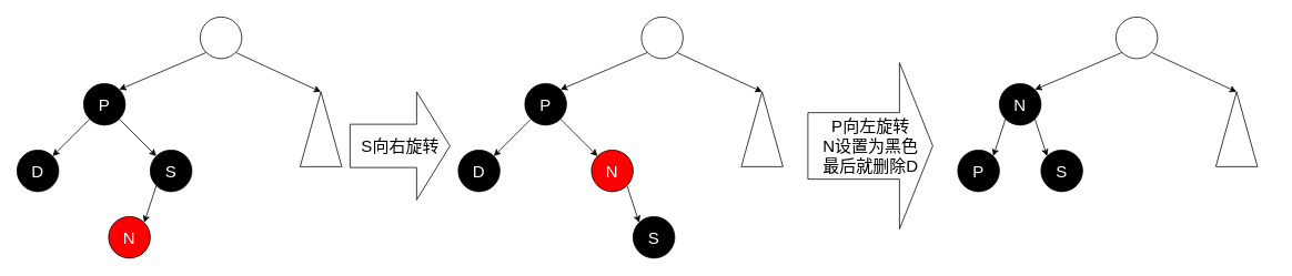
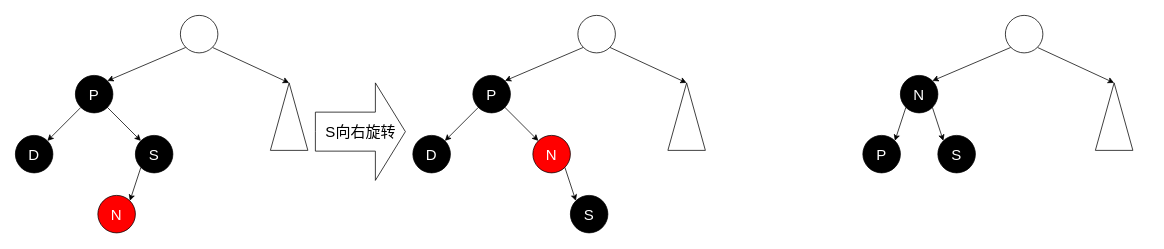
  <mxCell id="0" />
  <mxCell id="1" parent="0" />
  <mxCell id="2" style="edgeStyle=none;rounded=0;orthogonalLoop=1;jettySize=auto;html=1;exitX=0;exitY=1;exitDx=0;exitDy=0;entryX=1;entryY=0;entryDx=0;entryDy=0;fontSize=20;fontColor=#FFFFFF;" edge="1" parent="1" source="4" target="7"><mxGeometry relative="1" as="geometry" /></mxCell>
  <mxCell id="3" style="edgeStyle=none;rounded=0;orthogonalLoop=1;jettySize=auto;html=1;exitX=1;exitY=1;exitDx=0;exitDy=0;entryX=1;entryY=0.5;entryDx=0;entryDy=0;fontSize=20;fontColor=#FFFFFF;" edge="1" parent="1" source="4" target="8"><mxGeometry relative="1" as="geometry"><mxPoint x="247.322" y="107.322" as="targetPoint" /></mxGeometry></mxCell>
  <mxCell id="4" value="&lt;font color=&quot;#ffffff&quot;&gt;&lt;span style=&quot;font-size: 20px;&quot;&gt;&lt;br&gt;&lt;/span&gt;&lt;/font&gt;" style="ellipse;whiteSpace=wrap;html=1;aspect=fixed;fillColor=#FFFFFF;" vertex="1" parent="1"><mxGeometry x="240" y="20" width="50" height="50" as="geometry" /></mxCell>
  <mxCell id="5" style="edgeStyle=none;rounded=0;orthogonalLoop=1;jettySize=auto;html=1;exitX=1;exitY=1;exitDx=0;exitDy=0;entryX=0;entryY=0;entryDx=0;entryDy=0;fontSize=20;fontColor=#FFFFFF;" edge="1" parent="1" source="7" target="10"><mxGeometry relative="1" as="geometry" /></mxCell>
  <mxCell id="6" style="edgeStyle=none;rounded=0;orthogonalLoop=1;jettySize=auto;html=1;exitX=0;exitY=1;exitDx=0;exitDy=0;entryX=1;entryY=0;entryDx=0;entryDy=0;fontSize=20;fontColor=#FFFFFF;" edge="1" parent="1" source="7" target="11"><mxGeometry relative="1" as="geometry" /></mxCell>
  <mxCell id="7" value="&lt;font style=&quot;font-size: 20px;&quot; color=&quot;#ffffff&quot;&gt;P&lt;/font&gt;" style="ellipse;whiteSpace=wrap;html=1;aspect=fixed;fillColor=#000000;" vertex="1" parent="1"><mxGeometry x="100" y="100" width="50" height="50" as="geometry" /></mxCell>
  <mxCell id="8" value="" style="triangle;whiteSpace=wrap;html=1;shadow=0;sketch=0;strokeColor=#000000;fontSize=20;fontColor=#000000;fillColor=#FFFFFF;rotation=-90;" vertex="1" parent="1"><mxGeometry x="340" y="130" width="90" height="50" as="geometry" /></mxCell>
  <mxCell id="9" style="edgeStyle=none;rounded=0;orthogonalLoop=1;jettySize=auto;html=1;exitX=0;exitY=1;exitDx=0;exitDy=0;entryX=1;entryY=0;entryDx=0;entryDy=0;fontSize=20;fontColor=#000000;" edge="1" parent="1" source="10" target="12"><mxGeometry relative="1" as="geometry" /></mxCell>
  <mxCell id="10" value="&lt;font style=&quot;font-size: 20px;&quot; color=&quot;#ffffff&quot;&gt;S&lt;/font&gt;" style="ellipse;whiteSpace=wrap;html=1;aspect=fixed;fillColor=#000000;" vertex="1" parent="1"><mxGeometry x="180" y="180" width="50" height="50" as="geometry" /></mxCell>
  <mxCell id="11" value="&lt;font style=&quot;font-size: 20px;&quot; color=&quot;#ffffff&quot;&gt;D&lt;/font&gt;" style="ellipse;whiteSpace=wrap;html=1;aspect=fixed;fillColor=#000000;" vertex="1" parent="1"><mxGeometry x="20" y="180" width="50" height="50" as="geometry" /></mxCell>
  <mxCell id="12" value="&lt;font style=&quot;font-size: 20px;&quot; color=&quot;#ffffff&quot;&gt;N&lt;/font&gt;" style="ellipse;whiteSpace=wrap;html=1;aspect=fixed;fillColor=#FF0000;" vertex="1" parent="1"><mxGeometry x="130" y="260" width="50" height="50" as="geometry" /></mxCell>
  <mxCell id="13" value="&lt;font color=&quot;#000000&quot;&gt;S向右旋转&lt;/font&gt;" style="html=1;shadow=0;dashed=0;align=center;verticalAlign=middle;shape=mxgraph.arrows2.arrow;dy=0.6;dx=40;notch=0;sketch=0;strokeColor=#000000;fontSize=20;fontColor=#FFFFFF;fillColor=#FFFFFF;" vertex="1" parent="1"><mxGeometry x="420" y="110" width="120" height="130" as="geometry" /></mxCell>
  <mxCell id="14" style="edgeStyle=none;rounded=0;orthogonalLoop=1;jettySize=auto;html=1;exitX=0;exitY=1;exitDx=0;exitDy=0;entryX=1;entryY=0;entryDx=0;entryDy=0;fontSize=20;fontColor=#FFFFFF;" edge="1" parent="1" source="16" target="19"><mxGeometry relative="1" as="geometry" /></mxCell>
  <mxCell id="15" style="edgeStyle=none;rounded=0;orthogonalLoop=1;jettySize=auto;html=1;exitX=1;exitY=1;exitDx=0;exitDy=0;entryX=1;entryY=0.5;entryDx=0;entryDy=0;fontSize=20;fontColor=#FFFFFF;" edge="1" parent="1" source="16" target="20"><mxGeometry relative="1" as="geometry"><mxPoint x="777.322" y="107.322" as="targetPoint" /></mxGeometry></mxCell>
  <mxCell id="16" value="&lt;font color=&quot;#ffffff&quot;&gt;&lt;span style=&quot;font-size: 20px;&quot;&gt;&lt;br&gt;&lt;/span&gt;&lt;/font&gt;" style="ellipse;whiteSpace=wrap;html=1;aspect=fixed;fillColor=#FFFFFF;" vertex="1" parent="1"><mxGeometry x="770" y="20" width="50" height="50" as="geometry" /></mxCell>
  <mxCell id="17" style="edgeStyle=none;rounded=0;orthogonalLoop=1;jettySize=auto;html=1;exitX=0;exitY=1;exitDx=0;exitDy=0;entryX=1;entryY=0;entryDx=0;entryDy=0;fontSize=20;fontColor=#FFFFFF;" edge="1" parent="1" source="19" target="22"><mxGeometry relative="1" as="geometry" /></mxCell>
  <mxCell id="18" style="edgeStyle=none;rounded=0;orthogonalLoop=1;jettySize=auto;html=1;exitX=1;exitY=1;exitDx=0;exitDy=0;entryX=0;entryY=0;entryDx=0;entryDy=0;fontSize=20;fontColor=#000000;" edge="1" parent="1" source="19" target="24"><mxGeometry relative="1" as="geometry" /></mxCell>
  <mxCell id="19" value="&lt;font style=&quot;font-size: 20px;&quot; color=&quot;#ffffff&quot;&gt;P&lt;/font&gt;" style="ellipse;whiteSpace=wrap;html=1;aspect=fixed;fillColor=#000000;" vertex="1" parent="1"><mxGeometry x="630" y="100" width="50" height="50" as="geometry" /></mxCell>
  <mxCell id="20" value="" style="triangle;whiteSpace=wrap;html=1;shadow=0;sketch=0;strokeColor=#000000;fontSize=20;fontColor=#000000;fillColor=#FFFFFF;rotation=-90;" vertex="1" parent="1"><mxGeometry x="870" y="130" width="90" height="50" as="geometry" /></mxCell>
  <mxCell id="21" value="&lt;font style=&quot;font-size: 20px;&quot; color=&quot;#ffffff&quot;&gt;S&lt;/font&gt;" style="ellipse;whiteSpace=wrap;html=1;aspect=fixed;fillColor=#000000;" vertex="1" parent="1"><mxGeometry x="760" y="260" width="50" height="50" as="geometry" /></mxCell>
  <mxCell id="22" value="&lt;font style=&quot;font-size: 20px;&quot; color=&quot;#ffffff&quot;&gt;D&lt;/font&gt;" style="ellipse;whiteSpace=wrap;html=1;aspect=fixed;fillColor=#000000;" vertex="1" parent="1"><mxGeometry x="550" y="180" width="50" height="50" as="geometry" /></mxCell>
  <mxCell id="23" style="edgeStyle=none;rounded=0;orthogonalLoop=1;jettySize=auto;html=1;exitX=1;exitY=1;exitDx=0;exitDy=0;entryX=0;entryY=0;entryDx=0;entryDy=0;fontSize=20;fontColor=#000000;" edge="1" parent="1" source="24" target="21"><mxGeometry relative="1" as="geometry" /></mxCell>
  <mxCell id="24" value="&lt;font style=&quot;font-size: 20px;&quot; color=&quot;#ffffff&quot;&gt;N&lt;/font&gt;" style="ellipse;whiteSpace=wrap;html=1;aspect=fixed;fillColor=#FF0000;" vertex="1" parent="1"><mxGeometry x="710" y="180" width="50" height="50" as="geometry" /></mxCell>
- <mxCell id="25" value="&lt;font color=&quot;#000000&quot;&gt;P向左旋转&lt;br&gt;N设置为黑色&lt;br&gt;最后就删除D&lt;br&gt;&lt;/font&gt;" style="html=1;shadow=0;dashed=0;align=center;verticalAlign=middle;shape=mxgraph.arrows2.arrow;dy=0.6;dx=40;notch=0;sketch=0;strokeColor=#000000;fontSize=20;fontColor=#FFFFFF;fillColor=#FFFFFF;" vertex="1" parent="1"><mxGeometry x="970" y="75" width="150" height="200" as="geometry" /></mxCell>
  <mxCell id="26" style="edgeStyle=none;rounded=0;orthogonalLoop=1;jettySize=auto;html=1;exitX=1;exitY=1;exitDx=0;exitDy=0;entryX=1;entryY=0.5;entryDx=0;entryDy=0;fontSize=20;fontColor=#FFFFFF;" edge="1" parent="1" source="28" target="30"><mxGeometry relative="1" as="geometry"><mxPoint x="1347.322" y="107.322" as="targetPoint" /></mxGeometry></mxCell>
  <mxCell id="27" style="edgeStyle=none;rounded=0;orthogonalLoop=1;jettySize=auto;html=1;exitX=0;exitY=1;exitDx=0;exitDy=0;entryX=1;entryY=0;entryDx=0;entryDy=0;fontSize=20;fontColor=#000000;" edge="1" parent="1" source="28" target="34"><mxGeometry relative="1" as="geometry" /></mxCell>
  <mxCell id="28" value="&lt;font color=&quot;#ffffff&quot;&gt;&lt;span style=&quot;font-size: 20px;&quot;&gt;&lt;br&gt;&lt;/span&gt;&lt;/font&gt;" style="ellipse;whiteSpace=wrap;html=1;aspect=fixed;fillColor=#FFFFFF;" vertex="1" parent="1"><mxGeometry x="1340" y="20" width="50" height="50" as="geometry" /></mxCell>
  <mxCell id="29" value="&lt;font style=&quot;font-size: 20px;&quot; color=&quot;#ffffff&quot;&gt;P&lt;/font&gt;" style="ellipse;whiteSpace=wrap;html=1;aspect=fixed;fillColor=#000000;" vertex="1" parent="1"><mxGeometry x="1150" y="180" width="50" height="50" as="geometry" /></mxCell>
  <mxCell id="30" value="" style="triangle;whiteSpace=wrap;html=1;shadow=0;sketch=0;strokeColor=#000000;fontSize=20;fontColor=#000000;fillColor=#FFFFFF;rotation=-90;" vertex="1" parent="1"><mxGeometry x="1440" y="130" width="90" height="50" as="geometry" /></mxCell>
  <mxCell id="31" value="&lt;font style=&quot;font-size: 20px;&quot; color=&quot;#ffffff&quot;&gt;S&lt;/font&gt;" style="ellipse;whiteSpace=wrap;html=1;aspect=fixed;fillColor=#000000;" vertex="1" parent="1"><mxGeometry x="1250" y="180" width="50" height="50" as="geometry" /></mxCell>
  <mxCell id="32" style="edgeStyle=none;rounded=0;orthogonalLoop=1;jettySize=auto;html=1;exitX=1;exitY=1;exitDx=0;exitDy=0;entryX=0;entryY=0;entryDx=0;entryDy=0;fontSize=20;fontColor=#000000;" edge="1" parent="1" source="34" target="31"><mxGeometry relative="1" as="geometry" /></mxCell>
  <mxCell id="33" style="edgeStyle=none;rounded=0;orthogonalLoop=1;jettySize=auto;html=1;exitX=0;exitY=1;exitDx=0;exitDy=0;entryX=1;entryY=0;entryDx=0;entryDy=0;fontSize=20;fontColor=#000000;" edge="1" parent="1" source="34" target="29"><mxGeometry relative="1" as="geometry" /></mxCell>
  <mxCell id="34" value="&lt;font style=&quot;font-size: 20px;&quot; color=&quot;#ffffff&quot;&gt;N&lt;/font&gt;" style="ellipse;whiteSpace=wrap;html=1;aspect=fixed;fillColor=#000000;" vertex="1" parent="1"><mxGeometry x="1200" y="100" width="50" height="50" as="geometry" /></mxCell>
